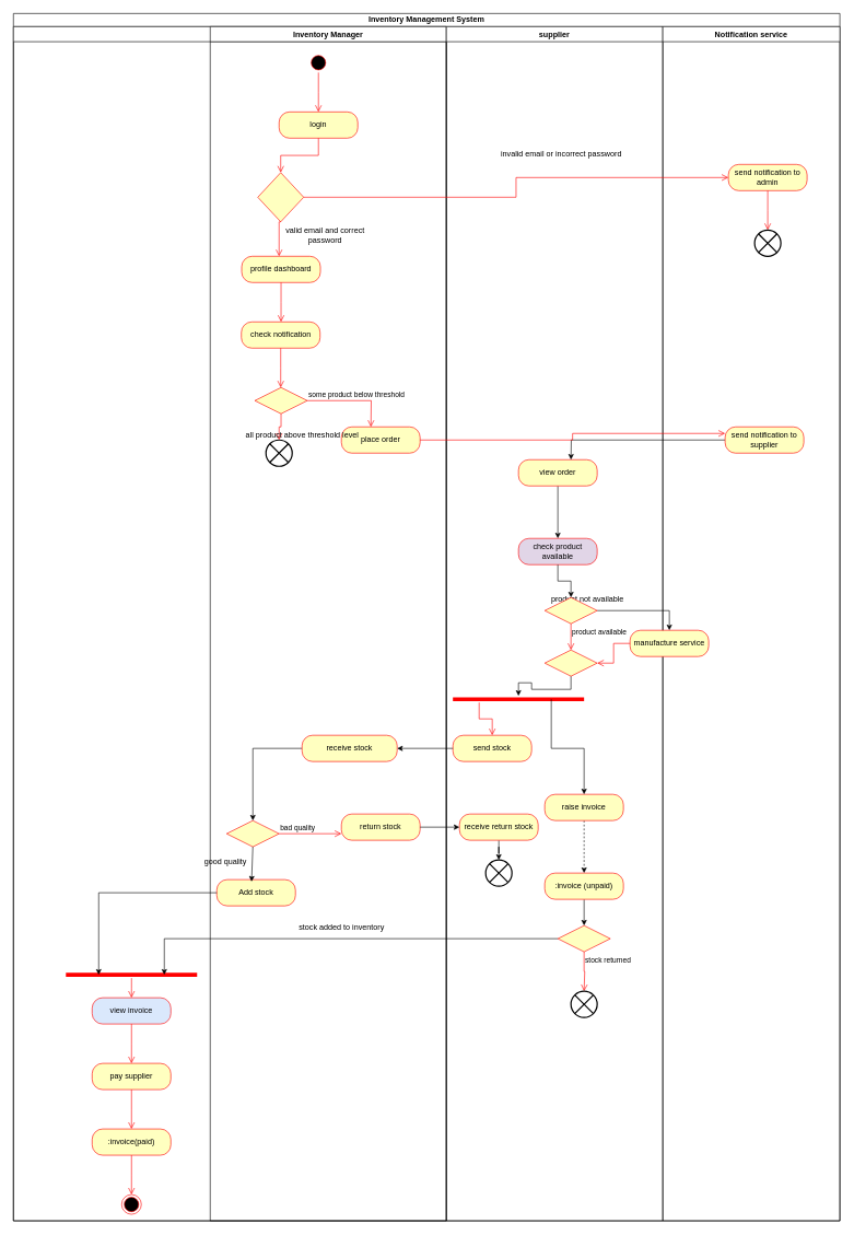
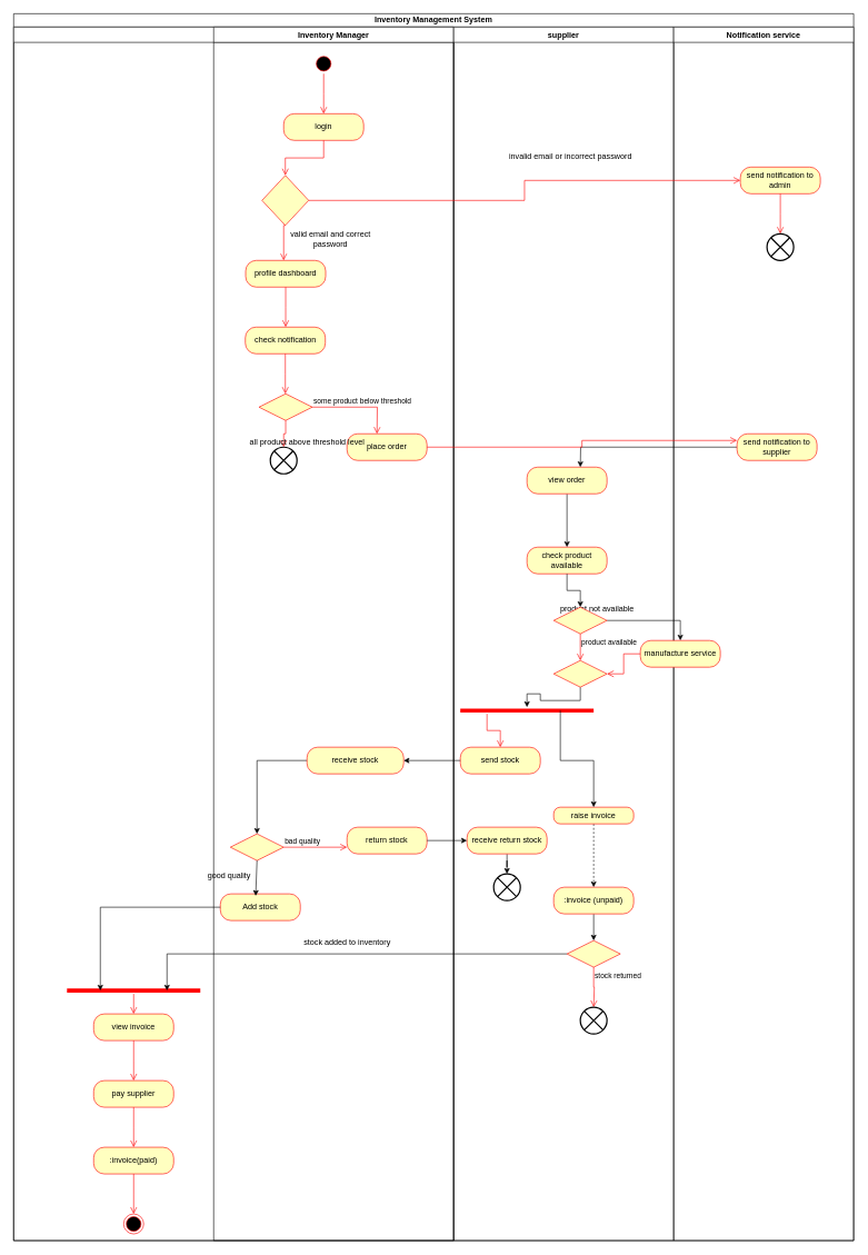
  <mxCell id="0" />
  <mxCell id="1" parent="0" />
  <mxCell id="2" value="Inventory Management System" style="swimlane;whiteSpace=wrap;html=1;startSize=20;" vertex="1" parent="1"><mxGeometry x="20" width="1260" height="1840" as="geometry" y="20" /></mxCell>
  <mxCell id="3" value="Admin" style="swimlane;whiteSpace=wrap;html=1;" vertex="1" parent="2"><mxGeometry y="20" width="660" height="1820" as="geometry"><mxRectangle y="20" width="140" height="30" as="alternateBounds" /></mxGeometry></mxCell>
  <mxCell id="4" value="" style="shape=line;html=1;strokeWidth=6;strokeColor=#ff0000;" vertex="1" parent="3"><mxGeometry x="80" y="1440" width="200" height="10" as="geometry" /></mxCell>
  <mxCell id="5" value="" style="edgeStyle=orthogonalEdgeStyle;html=1;verticalAlign=bottom;endArrow=open;endSize=8;strokeColor=#ff0000;rounded=0;" edge="1" source="4" parent="3"><mxGeometry relative="1" as="geometry"><mxPoint x="180" y="1480" as="targetPoint" /></mxGeometry></mxCell>
  <mxCell id="6" value="Inventory Manager" style="swimlane;whiteSpace=wrap;html=1;" vertex="1" parent="3"><mxGeometry x="300" width="360" height="1820" as="geometry" /></mxCell>
  <mxCell id="7" value="" style="ellipse;html=1;shape=startState;fillColor=#000000;strokeColor=#ff0000;" vertex="1" parent="6"><mxGeometry x="150" y="40" width="30" height="30" as="geometry" /></mxCell>
  <mxCell id="8" value="" style="edgeStyle=orthogonalEdgeStyle;html=1;verticalAlign=bottom;endArrow=open;endSize=8;strokeColor=#ff0000;rounded=0;" edge="1" source="7" parent="6"><mxGeometry relative="1" as="geometry"><mxPoint x="165" y="130" as="targetPoint" /></mxGeometry></mxCell>
  <mxCell id="9" value="login" style="rounded=1;whiteSpace=wrap;html=1;arcSize=40;fontColor=#000000;fillColor=#ffffc0;strokeColor=#ff0000;" vertex="1" parent="6"><mxGeometry x="105" y="130" width="120" height="40" as="geometry" /></mxCell>
  <mxCell id="10" value="" style="edgeStyle=orthogonalEdgeStyle;html=1;verticalAlign=bottom;endArrow=open;endSize=8;strokeColor=#ff0000;rounded=0;entryX=0.5;entryY=1;entryDx=0;entryDy=0;" edge="1" source="9" parent="6" target="11"><mxGeometry relative="1" as="geometry"><mxPoint x="165" y="240" as="targetPoint" /></mxGeometry></mxCell>
  <mxCell id="11" value="" style="rhombus;whiteSpace=wrap;html=1;fontColor=#000000;fillColor=#ffffc0;strokeColor=#ff0000;direction=west;" vertex="1" parent="6"><mxGeometry x="72.5" y="222.5" width="70" height="75" as="geometry" /></mxCell>
  <mxCell id="12" value="" style="edgeStyle=orthogonalEdgeStyle;html=1;align=left;verticalAlign=top;endArrow=open;endSize=8;strokeColor=#ff0000;rounded=0;exitX=0.5;exitY=0;exitDx=0;exitDy=0;" edge="1" source="11" parent="6"><mxGeometry x="-1" y="14" relative="1" as="geometry"><mxPoint x="105" y="350" as="targetPoint" /><mxPoint x="86.5" y="297.5" as="sourcePoint" /><Array as="points"><mxPoint x="105" y="298" /></Array><mxPoint x="-4" y="-10" as="offset" /></mxGeometry></mxCell>
  <mxCell id="13" value="valid email and correct&lt;br&gt;password" style="text;html=1;align=center;verticalAlign=middle;resizable=0;points=[];autosize=1;strokeColor=none;fillColor=none;" vertex="1" parent="6"><mxGeometry x="105" y="297.5" width="140" height="40" as="geometry" /></mxCell>
  <mxCell id="14" value="profile dashboard" style="rounded=1;whiteSpace=wrap;html=1;arcSize=40;fontColor=#000000;fillColor=#ffffc0;strokeColor=#ff0000;" vertex="1" parent="6"><mxGeometry x="48" y="350" width="120" height="40" as="geometry" /></mxCell>
  <mxCell id="15" value="" style="edgeStyle=orthogonalEdgeStyle;html=1;verticalAlign=bottom;endArrow=open;endSize=8;strokeColor=#ff0000;rounded=0;" edge="1" source="14" parent="6"><mxGeometry relative="1" as="geometry"><mxPoint x="108" y="450" as="targetPoint" /></mxGeometry></mxCell>
  <mxCell id="16" value="check notification" style="rounded=1;whiteSpace=wrap;html=1;arcSize=40;fontColor=#000000;fillColor=#ffffc0;strokeColor=#ff0000;" vertex="1" parent="6"><mxGeometry x="47.5" y="450" width="120" height="40" as="geometry" /></mxCell>
  <mxCell id="17" value="" style="edgeStyle=orthogonalEdgeStyle;html=1;verticalAlign=bottom;endArrow=open;endSize=8;strokeColor=#ff0000;rounded=0;" edge="1" source="16" parent="6"><mxGeometry relative="1" as="geometry"><mxPoint x="107.5" y="550" as="targetPoint" /></mxGeometry></mxCell>
  <mxCell id="18" value="" style="rhombus;whiteSpace=wrap;html=1;fontColor=#000000;fillColor=#ffffc0;strokeColor=#ff0000;" vertex="1" parent="6"><mxGeometry x="68" y="550" width="80" height="40" as="geometry" /></mxCell>
  <mxCell id="19" value="some product below threshold" style="edgeStyle=orthogonalEdgeStyle;html=1;align=left;verticalAlign=bottom;endArrow=open;endSize=8;strokeColor=#ff0000;rounded=0;" edge="1" source="18" parent="6"><mxGeometry x="-1" relative="1" as="geometry"><mxPoint x="245" y="610" as="targetPoint" /></mxGeometry></mxCell>
  <mxCell id="20" value="" style="edgeStyle=orthogonalEdgeStyle;html=1;align=left;verticalAlign=top;endArrow=open;endSize=8;strokeColor=#ff0000;rounded=0;" edge="1" source="18" parent="6" target="22"><mxGeometry x="-1" relative="1" as="geometry"><mxPoint x="105" y="650" as="targetPoint" /></mxGeometry></mxCell>
  <mxCell id="21" value="place order" style="rounded=1;whiteSpace=wrap;html=1;arcSize=40;fontColor=#000000;fillColor=#ffffc0;strokeColor=#ff0000;" vertex="1" parent="6"><mxGeometry x="200" y="610" width="120" height="40" as="geometry" /></mxCell>
  <mxCell id="22" value="" style="html=1;shape=mxgraph.sysml.flowFinal;strokeWidth=2;verticalLabelPosition=bottom;verticalAlignment=top;" vertex="1" parent="6"><mxGeometry x="85" y="630" width="40" height="40" as="geometry" /></mxCell>
  <mxCell id="23" value="" style="edgeStyle=orthogonalEdgeStyle;rounded=0;orthogonalLoop=1;jettySize=auto;html=1;" edge="1" parent="6" source="24" target="25"><mxGeometry relative="1" as="geometry" /></mxCell>
  <mxCell id="24" value="receive stock" style="rounded=1;whiteSpace=wrap;html=1;arcSize=40;fontColor=#000000;fillColor=#ffffc0;strokeColor=#ff0000;" vertex="1" parent="6"><mxGeometry x="140" y="1080" width="145" height="40" as="geometry" /></mxCell>
  <mxCell id="25" value="" style="rhombus;whiteSpace=wrap;html=1;fontColor=#000000;fillColor=#ffffc0;strokeColor=#ff0000;" vertex="1" parent="6"><mxGeometry x="25" y="1210" width="80" height="40" as="geometry" /></mxCell>
  <mxCell id="26" value="bad quality" style="edgeStyle=orthogonalEdgeStyle;html=1;align=left;verticalAlign=bottom;endArrow=open;endSize=8;strokeColor=#ff0000;rounded=0;entryX=0;entryY=0.75;entryDx=0;entryDy=0;" edge="1" source="25" parent="6" target="27"><mxGeometry x="-1" relative="1" as="geometry"><mxPoint x="320" y="1230" as="targetPoint" /></mxGeometry></mxCell>
  <mxCell id="27" value="return stock" style="rounded=1;whiteSpace=wrap;html=1;arcSize=40;fontColor=#000000;fillColor=#ffffc0;strokeColor=#ff0000;" vertex="1" parent="6"><mxGeometry x="200" y="1200" width="120" height="40" as="geometry" /></mxCell>
  <mxCell id="28" value="Add stock" style="rounded=1;whiteSpace=wrap;html=1;arcSize=40;fontColor=#000000;fillColor=#ffffc0;strokeColor=#ff0000;" vertex="1" parent="6"><mxGeometry x="10" y="1300" width="120" height="40" as="geometry" /></mxCell>
  <mxCell id="29" value="" style="endArrow=classic;html=1;rounded=0;exitX=0.5;exitY=1;exitDx=0;exitDy=0;entryX=0.442;entryY=0.075;entryDx=0;entryDy=0;entryPerimeter=0;" edge="1" parent="6" source="25" target="28"><mxGeometry width="50" height="50" relative="1" as="geometry"><mxPoint x="20" y="1340" as="sourcePoint" /><mxPoint x="70" y="1290" as="targetPoint" /></mxGeometry></mxCell>
  <mxCell id="30" value="good quality" style="text;html=1;align=center;verticalAlign=middle;resizable=0;points=[];autosize=1;strokeColor=none;fillColor=none;" vertex="1" parent="6"><mxGeometry x="-22" y="1258" width="90" height="30" as="geometry" /></mxCell>
  <mxCell id="31" value="" style="edgeStyle=orthogonalEdgeStyle;rounded=0;orthogonalLoop=1;jettySize=auto;html=1;entryX=0.25;entryY=0.5;entryDx=0;entryDy=0;entryPerimeter=0;" edge="1" parent="3" source="28" target="4"><mxGeometry relative="1" as="geometry"><mxPoint x="240" y="1340" as="targetPoint" /></mxGeometry></mxCell>
- <mxCell id="32" value="view invoice" style="rounded=1;whiteSpace=wrap;html=1;arcSize=40;fontColor=#000000;fillColor=#dae8fc;strokeColor=#ff0000;" vertex="1" parent="3"><mxGeometry x="120" y="1480" width="120" height="40" as="geometry" /></mxCell>
+ <mxCell id="32" value="view invoice" style="rounded=1;whiteSpace=wrap;html=1;arcSize=40;fontColor=#000000;fillColor=#ffffc0;strokeColor=#ff0000;" vertex="1" parent="3"><mxGeometry x="120" y="1480" width="120" height="40" as="geometry" /></mxCell>
  <mxCell id="33" value="" style="edgeStyle=orthogonalEdgeStyle;html=1;verticalAlign=bottom;endArrow=open;endSize=8;strokeColor=#ff0000;rounded=0;" edge="1" source="32" parent="3"><mxGeometry relative="1" as="geometry"><mxPoint x="180" y="1580" as="targetPoint" /></mxGeometry></mxCell>
  <mxCell id="34" value="pay supplier" style="rounded=1;whiteSpace=wrap;html=1;arcSize=40;fontColor=#000000;fillColor=#ffffc0;strokeColor=#ff0000;" vertex="1" parent="3"><mxGeometry x="120" y="1580" width="120" height="40" as="geometry" /></mxCell>
  <mxCell id="35" value="" style="edgeStyle=orthogonalEdgeStyle;html=1;verticalAlign=bottom;endArrow=open;endSize=8;strokeColor=#ff0000;rounded=0;" edge="1" source="34" parent="3"><mxGeometry relative="1" as="geometry"><mxPoint x="180" y="1680" as="targetPoint" /></mxGeometry></mxCell>
  <mxCell id="36" value=":invoice(paid)" style="rounded=1;whiteSpace=wrap;html=1;arcSize=40;fontColor=#000000;fillColor=#ffffc0;strokeColor=#ff0000;" vertex="1" parent="3"><mxGeometry x="120" y="1680" width="120" height="40" as="geometry" /></mxCell>
  <mxCell id="37" value="" style="edgeStyle=orthogonalEdgeStyle;html=1;verticalAlign=bottom;endArrow=open;endSize=8;strokeColor=#ff0000;rounded=0;" edge="1" source="36" parent="3"><mxGeometry relative="1" as="geometry"><mxPoint x="180" y="1780" as="targetPoint" /></mxGeometry></mxCell>
  <mxCell id="38" value="" style="ellipse;html=1;shape=endState;fillColor=#000000;strokeColor=#ff0000;" vertex="1" parent="3"><mxGeometry x="165" y="1780" width="30" height="30" as="geometry" /></mxCell>
  <mxCell id="39" value="supplier" style="swimlane;whiteSpace=wrap;html=1;" vertex="1" parent="2"><mxGeometry x="660" y="20" width="330" height="1820" as="geometry" /></mxCell>
  <mxCell id="40" value="invalid email or incorrect password" style="text;html=1;align=center;verticalAlign=middle;resizable=0;points=[];autosize=1;strokeColor=none;fillColor=none;" vertex="1" parent="39"><mxGeometry x="70" y="180" width="210" height="30" as="geometry" /></mxCell>
  <mxCell id="41" value="" style="edgeStyle=orthogonalEdgeStyle;rounded=0;orthogonalLoop=1;jettySize=auto;html=1;" edge="1" parent="39" source="42" target="43"><mxGeometry relative="1" as="geometry" /></mxCell>
  <mxCell id="42" value="view order" style="rounded=1;whiteSpace=wrap;html=1;arcSize=40;fontColor=#000000;fillColor=#ffffc0;strokeColor=#ff0000;" vertex="1" parent="39"><mxGeometry x="110" y="660" width="120" height="40" as="geometry" /></mxCell>
- <mxCell id="43" value="check product available" style="rounded=1;whiteSpace=wrap;html=1;arcSize=40;fontColor=#000000;fillColor=#e1d5e7;strokeColor=#ff0000;" vertex="1" parent="39"><mxGeometry x="110" y="780" width="120" height="40" as="geometry" /></mxCell>
+ <mxCell id="43" value="check product available" style="rounded=1;whiteSpace=wrap;html=1;arcSize=40;fontColor=#000000;fillColor=#ffffc0;strokeColor=#ff0000;" vertex="1" parent="39"><mxGeometry x="110" y="780" width="120" height="40" as="geometry" /></mxCell>
  <mxCell id="44" value="" style="edgeStyle=orthogonalEdgeStyle;rounded=0;orthogonalLoop=1;jettySize=auto;html=1;exitX=0;exitY=0.5;exitDx=0;exitDy=0;" edge="1" parent="39" source="64"><mxGeometry relative="1" as="geometry"><mxPoint x="405" y="630" as="sourcePoint" /><mxPoint x="190" y="660" as="targetPoint" /></mxGeometry></mxCell>
  <mxCell id="45" value="product not available" style="text;html=1;align=center;verticalAlign=middle;resizable=0;points=[];autosize=1;strokeColor=none;fillColor=none;" vertex="1" parent="39"><mxGeometry x="150" y="858" width="130" height="30" as="geometry" /></mxCell>
  <mxCell id="46" value="" style="shape=line;html=1;strokeWidth=6;strokeColor=#ff0000;" vertex="1" parent="39"><mxGeometry x="10" y="1020" width="200" height="10" as="geometry" /></mxCell>
  <mxCell id="47" value="" style="edgeStyle=orthogonalEdgeStyle;html=1;verticalAlign=bottom;endArrow=open;endSize=8;strokeColor=#ff0000;rounded=0;exitX=0.2;exitY=1;exitDx=0;exitDy=0;exitPerimeter=0;entryX=0.5;entryY=0;entryDx=0;entryDy=0;" edge="1" source="46" parent="39" target="48"><mxGeometry relative="1" as="geometry"><mxPoint x="50" y="1100" as="targetPoint" /><Array as="points" /></mxGeometry></mxCell>
  <mxCell id="48" value="send stock" style="rounded=1;whiteSpace=wrap;html=1;arcSize=40;fontColor=#000000;fillColor=#ffffc0;strokeColor=#ff0000;" vertex="1" parent="39"><mxGeometry x="10" y="1080" width="120" height="40" as="geometry" /></mxCell>
  <mxCell id="49" value="" style="edgeStyle=orthogonalEdgeStyle;rounded=0;orthogonalLoop=1;jettySize=auto;html=1;dashed=1;" edge="1" parent="39" source="50" target="55"><mxGeometry relative="1" as="geometry" /></mxCell>
- <mxCell id="50" value="raise invoice" style="rounded=1;whiteSpace=wrap;html=1;arcSize=40;fontColor=#000000;fillColor=#ffffc0;strokeColor=#ff0000;" vertex="1" parent="39"><mxGeometry x="150" y="1170" width="120" height="40" as="geometry" /></mxCell>
+ <mxCell id="50" value="raise invoice" style="rounded=1;whiteSpace=wrap;html=1;arcSize=40;fontColor=#000000;fillColor=#ffffc0;strokeColor=#ff0000;" vertex="1" parent="39"><mxGeometry x="150" y="1170" width="120" height="25" as="geometry" /></mxCell>
  <mxCell id="51" value="" style="edgeStyle=orthogonalEdgeStyle;rounded=0;orthogonalLoop=1;jettySize=auto;html=1;exitX=0.75;exitY=0.5;exitDx=0;exitDy=0;exitPerimeter=0;" edge="1" parent="39" source="46" target="50"><mxGeometry relative="1" as="geometry"><mxPoint x="160" y="1100" as="targetPoint" /></mxGeometry></mxCell>
  <mxCell id="52" value="" style="edgeStyle=orthogonalEdgeStyle;rounded=0;orthogonalLoop=1;jettySize=auto;html=1;" edge="1" parent="39" source="53" target="56"><mxGeometry relative="1" as="geometry" /></mxCell>
  <mxCell id="53" value="receive return stock" style="rounded=1;whiteSpace=wrap;html=1;arcSize=40;fontColor=#000000;fillColor=#ffffc0;strokeColor=#ff0000;direction=west;" vertex="1" parent="39"><mxGeometry x="20" y="1200" width="120" height="40" as="geometry" /></mxCell>
  <mxCell id="54" value="" style="edgeStyle=orthogonalEdgeStyle;rounded=0;orthogonalLoop=1;jettySize=auto;html=1;" edge="1" parent="39" source="55" target="57"><mxGeometry relative="1" as="geometry" /></mxCell>
  <mxCell id="55" value=":invoice (unpaid)" style="rounded=1;whiteSpace=wrap;html=1;arcSize=40;fontColor=#000000;fillColor=#ffffc0;strokeColor=#ff0000;" vertex="1" parent="39"><mxGeometry x="150" y="1290" width="120" height="40" as="geometry" /></mxCell>
  <mxCell id="56" value="" style="html=1;shape=mxgraph.sysml.flowFinal;strokeWidth=2;verticalLabelPosition=bottom;verticalAlignment=top;" vertex="1" parent="39"><mxGeometry x="60" y="1270" width="40" height="40" as="geometry" /></mxCell>
  <mxCell id="57" value="" style="rhombus;whiteSpace=wrap;html=1;fontColor=#000000;fillColor=#ffffc0;strokeColor=#ff0000;" vertex="1" parent="39"><mxGeometry x="170" y="1370" width="80" height="40" as="geometry" /></mxCell>
  <mxCell id="58" value="stock returned" style="edgeStyle=orthogonalEdgeStyle;html=1;align=left;verticalAlign=top;endArrow=open;endSize=8;strokeColor=#ff0000;rounded=0;entryX=0.5;entryY=0;entryDx=0;entryDy=0;entryPerimeter=0;" edge="1" source="57" parent="39" target="59"><mxGeometry x="-1" relative="1" as="geometry"><mxPoint x="210" y="1470" as="targetPoint" /><Array as="points"><mxPoint x="210" y="1440" /><mxPoint x="211" y="1440" /></Array></mxGeometry></mxCell>
  <mxCell id="59" value="" style="html=1;shape=mxgraph.sysml.flowFinal;strokeWidth=2;verticalLabelPosition=bottom;verticalAlignment=top;" vertex="1" parent="39"><mxGeometry x="190" y="1470" width="40" height="40" as="geometry" /></mxCell>
  <mxCell id="60" value="Notification service" style="swimlane;whiteSpace=wrap;html=1;startSize=23;" vertex="1" parent="2"><mxGeometry x="990" y="20" width="270" height="1820" as="geometry"><mxRectangle x="600" y="20" width="150" height="30" as="alternateBounds" /></mxGeometry></mxCell>
  <mxCell id="61" value="send notification to admin" style="rounded=1;whiteSpace=wrap;html=1;arcSize=40;fontColor=#000000;fillColor=#ffffc0;strokeColor=#ff0000;" vertex="1" parent="60"><mxGeometry x="100" y="210" width="120" height="40" as="geometry" /></mxCell>
  <mxCell id="62" value="" style="edgeStyle=orthogonalEdgeStyle;html=1;verticalAlign=bottom;endArrow=open;endSize=8;strokeColor=#ff0000;rounded=0;" edge="1" source="61" parent="60"><mxGeometry relative="1" as="geometry"><mxPoint x="160" y="310" as="targetPoint" /></mxGeometry></mxCell>
  <mxCell id="63" value="" style="html=1;shape=mxgraph.sysml.flowFinal;strokeWidth=2;verticalLabelPosition=bottom;verticalAlignment=top;" vertex="1" parent="60"><mxGeometry x="140" y="310" width="40" height="40" as="geometry" /></mxCell>
  <mxCell id="64" value="send notification to supplier" style="rounded=1;whiteSpace=wrap;html=1;arcSize=40;fontColor=#000000;fillColor=#ffffc0;strokeColor=#ff0000;" vertex="1" parent="60"><mxGeometry x="95" y="610" width="120" height="40" as="geometry" /></mxCell>
  <mxCell id="65" value="" style="edgeStyle=orthogonalEdgeStyle;html=1;align=left;verticalAlign=bottom;endArrow=open;endSize=8;strokeColor=#ff0000;rounded=0;entryX=0;entryY=0.5;entryDx=0;entryDy=0;" edge="1" source="11" parent="2" target="61"><mxGeometry x="-1" relative="1" as="geometry"><mxPoint x="610" y="280" as="targetPoint" /></mxGeometry></mxCell>
  <mxCell id="66" value="" style="edgeStyle=orthogonalEdgeStyle;html=1;verticalAlign=bottom;endArrow=open;endSize=8;strokeColor=#ff0000;rounded=0;entryX=0;entryY=0.25;entryDx=0;entryDy=0;" edge="1" source="21" parent="2" target="64"><mxGeometry relative="1" as="geometry"><mxPoint x="1000" y="650" as="targetPoint" /></mxGeometry></mxCell>
  <mxCell id="67" value="" style="edgeStyle=orthogonalEdgeStyle;rounded=0;orthogonalLoop=1;jettySize=auto;html=1;" edge="1" parent="2" source="48" target="24"><mxGeometry relative="1" as="geometry" /></mxCell>
  <mxCell id="68" value="" style="edgeStyle=orthogonalEdgeStyle;rounded=0;orthogonalLoop=1;jettySize=auto;html=1;" edge="1" parent="2" source="27" target="53"><mxGeometry relative="1" as="geometry" /></mxCell>
  <mxCell id="69" value="" style="endArrow=classic;html=1;rounded=0;exitX=0;exitY=0.5;exitDx=0;exitDy=0;entryX=0.75;entryY=0.5;entryDx=0;entryDy=0;entryPerimeter=0;" edge="1" parent="2" source="57" target="4"><mxGeometry width="50" height="50" relative="1" as="geometry"><mxPoint x="500" y="1320" as="sourcePoint" /><mxPoint x="230" y="1370" as="targetPoint" /><Array as="points"><mxPoint x="230" y="1410" /></Array></mxGeometry></mxCell>
  <mxCell id="70" value="all product above threshold level" style="text;html=1;align=center;verticalAlign=middle;resizable=0;points=[];autosize=1;strokeColor=none;fillColor=none;" vertex="1" parent="1"><mxGeometry x="360" y="648" width="200" height="30" as="geometry" /></mxCell>
  <mxCell id="71" value="" style="edgeStyle=orthogonalEdgeStyle;rounded=0;orthogonalLoop=1;jettySize=auto;html=1;entryX=0.5;entryY=0;entryDx=0;entryDy=0;" edge="1" parent="1" source="72" target="77"><mxGeometry relative="1" as="geometry"><mxPoint x="1030" y="930" as="targetPoint" /></mxGeometry></mxCell>
  <mxCell id="72" value="" style="rhombus;whiteSpace=wrap;html=1;fontColor=#000000;fillColor=#ffffc0;strokeColor=#ff0000;" vertex="1" parent="1"><mxGeometry x="830" y="910" width="80" height="40" as="geometry" /></mxCell>
  <mxCell id="73" value="product available" style="edgeStyle=orthogonalEdgeStyle;html=1;align=left;verticalAlign=top;endArrow=open;endSize=8;strokeColor=#ff0000;rounded=0;" edge="1" source="72" parent="1" target="76"><mxGeometry x="-1" relative="1" as="geometry"><mxPoint x="920" y="1010" as="targetPoint" /></mxGeometry></mxCell>
  <mxCell id="74" value="" style="edgeStyle=orthogonalEdgeStyle;rounded=0;orthogonalLoop=1;jettySize=auto;html=1;" edge="1" parent="1" source="43" target="72"><mxGeometry relative="1" as="geometry" /></mxCell>
  <mxCell id="75" value="" style="edgeStyle=orthogonalEdgeStyle;rounded=0;orthogonalLoop=1;jettySize=auto;html=1;" edge="1" parent="1" source="76" target="46"><mxGeometry relative="1" as="geometry" /></mxCell>
  <mxCell id="76" value="" style="rhombus;whiteSpace=wrap;html=1;fontColor=#000000;fillColor=#ffffc0;strokeColor=#ff0000;" vertex="1" parent="1"><mxGeometry x="830" y="990" width="80" height="40" as="geometry" /></mxCell>
  <mxCell id="77" value="manufacture service" style="rounded=1;whiteSpace=wrap;html=1;arcSize=40;fontColor=#000000;fillColor=#ffffc0;strokeColor=#ff0000;" vertex="1" parent="1"><mxGeometry x="960" y="960" width="120" height="40" as="geometry" /></mxCell>
  <mxCell id="78" value="" style="edgeStyle=orthogonalEdgeStyle;html=1;verticalAlign=bottom;endArrow=open;endSize=8;strokeColor=#ff0000;rounded=0;entryX=1;entryY=0.5;entryDx=0;entryDy=0;" edge="1" source="77" parent="1" target="76"><mxGeometry relative="1" as="geometry"><mxPoint x="1070" y="1070" as="targetPoint" /></mxGeometry></mxCell>
  <mxCell id="79" value="stock added to inventory" style="text;html=1;align=center;verticalAlign=middle;resizable=0;points=[];autosize=1;strokeColor=none;fillColor=none;" vertex="1" parent="1"><mxGeometry x="445" y="1398" width="150" height="30" as="geometry" /></mxCell>
